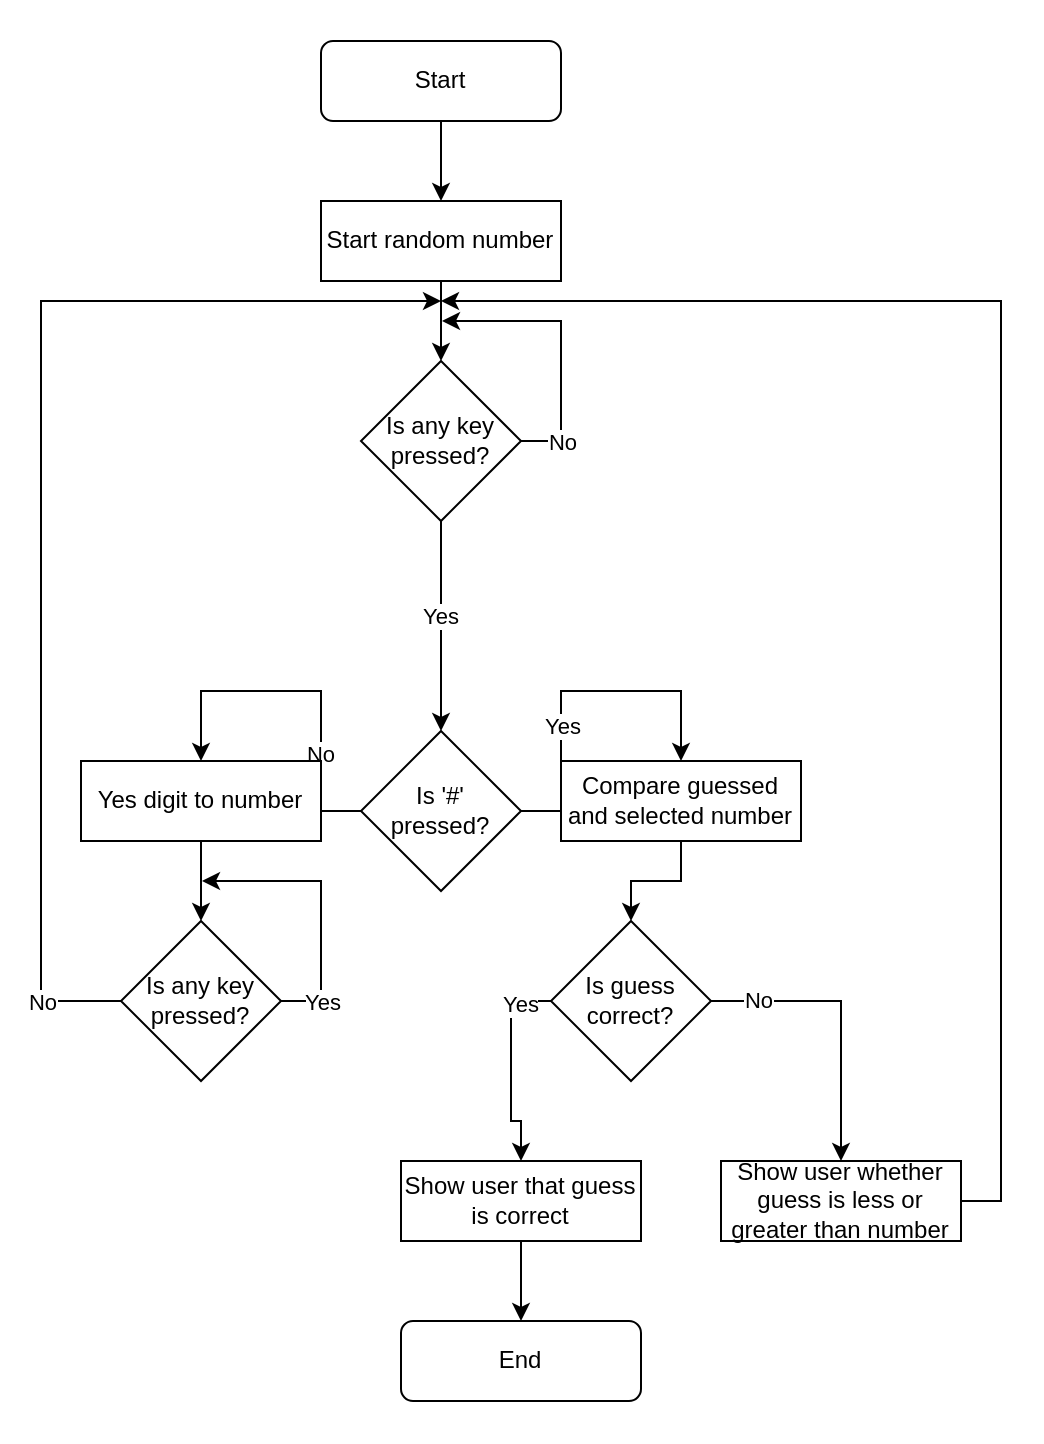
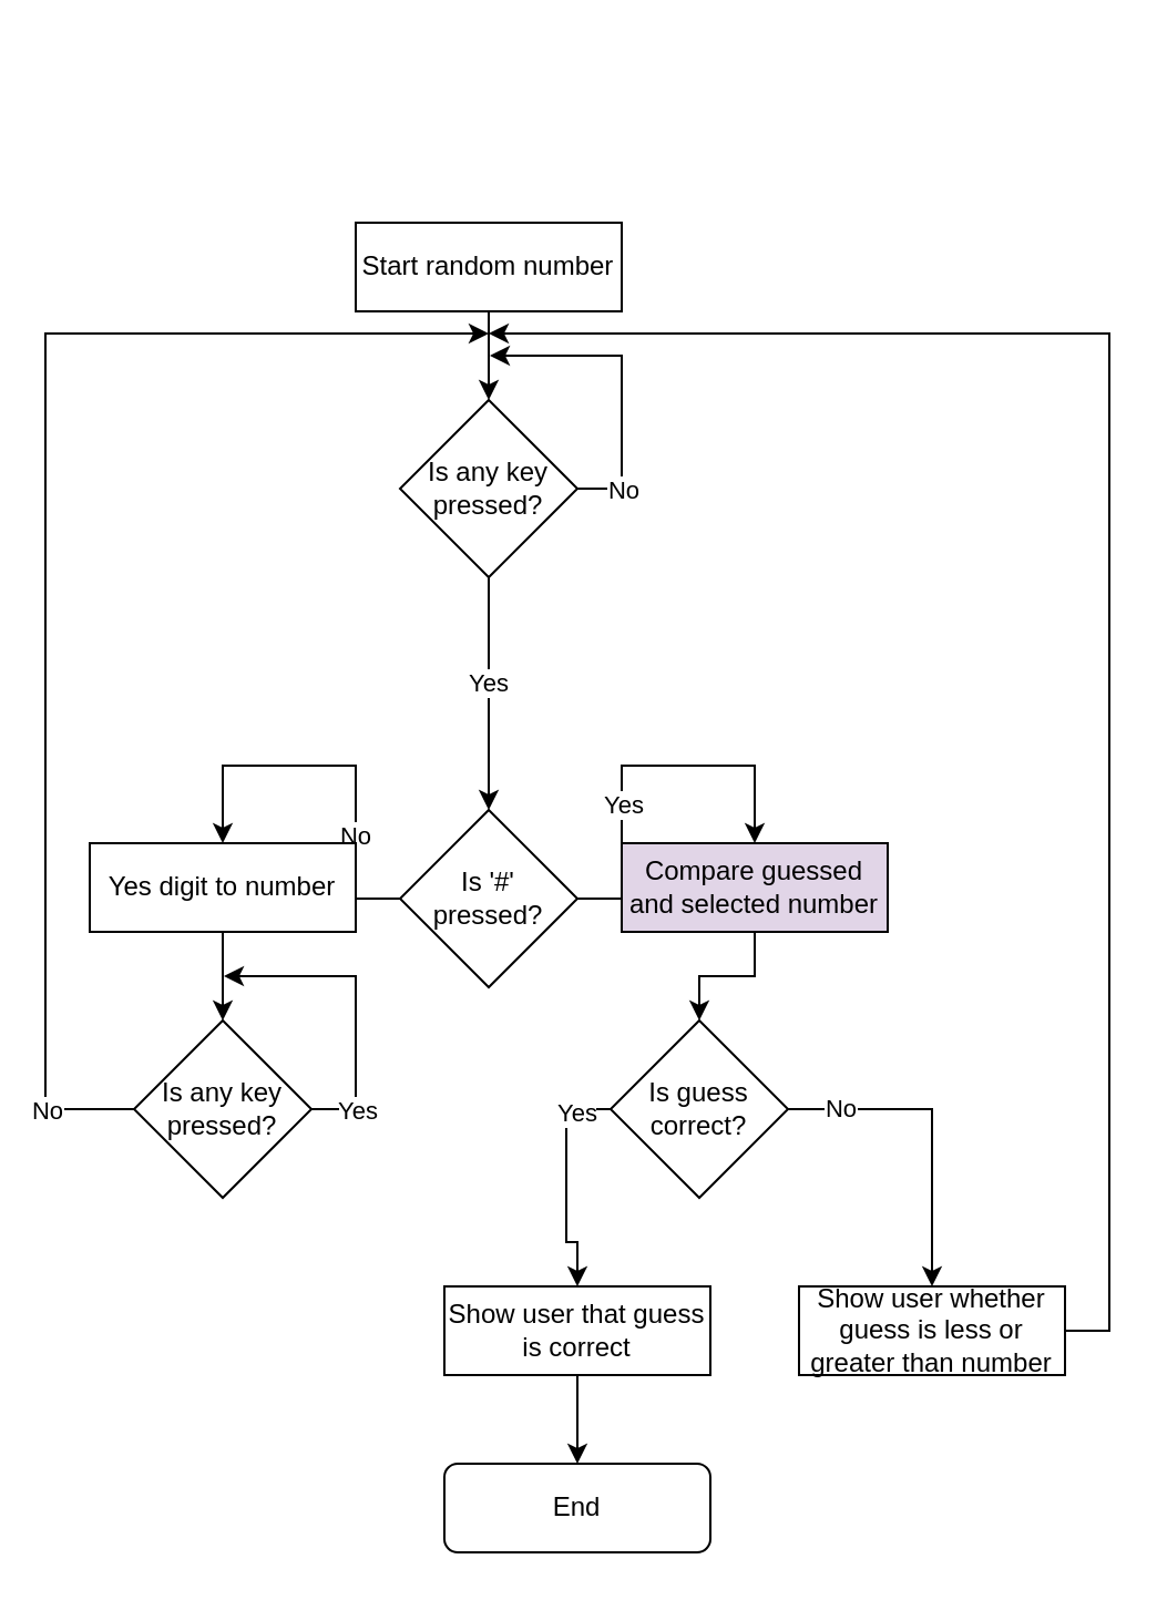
  <mxCell id="0" />
  <mxCell id="1" parent="0" />
- <mxCell id="2" style="edgeStyle=orthogonalEdgeStyle;rounded=0;orthogonalLoop=1;jettySize=auto;html=1;exitX=0.5;exitY=1;exitDx=0;exitDy=0;entryX=0.5;entryY=0;entryDx=0;entryDy=0;" edge="1" parent="1" source="3" target="5"><mxGeometry relative="1" as="geometry" /></mxCell>
- <mxCell id="3" value="Start" style="rounded=1;whiteSpace=wrap;html=1;" vertex="1" parent="1"><mxGeometry x="160" y="20" width="120" height="40" as="geometry" /></mxCell>
  <mxCell id="4" style="edgeStyle=orthogonalEdgeStyle;rounded=0;orthogonalLoop=1;jettySize=auto;html=1;exitX=0.5;exitY=1;exitDx=0;exitDy=0;entryX=0.5;entryY=0;entryDx=0;entryDy=0;" edge="1" parent="1" source="5" target="10"><mxGeometry relative="1" as="geometry" /></mxCell>
  <mxCell id="5" value="Start random number" style="rounded=0;whiteSpace=wrap;html=1;" vertex="1" parent="1"><mxGeometry x="160" y="100" width="120" height="40" as="geometry" /></mxCell>
  <mxCell id="6" style="edgeStyle=orthogonalEdgeStyle;rounded=0;orthogonalLoop=1;jettySize=auto;html=1;exitX=1;exitY=0.5;exitDx=0;exitDy=0;" edge="1" parent="1" source="10"><mxGeometry relative="1" as="geometry"><mxPoint x="220" y="160" as="targetPoint" /></mxGeometry></mxCell>
  <mxCell id="7" value="No" style="edgeLabel;html=1;align=center;verticalAlign=middle;resizable=0;points=[];" vertex="1" connectable="0" parent="6"><mxGeometry x="-0.711" relative="1" as="geometry"><mxPoint as="offset" /></mxGeometry></mxCell>
  <mxCell id="8" style="edgeStyle=orthogonalEdgeStyle;rounded=0;orthogonalLoop=1;jettySize=auto;html=1;exitX=0.5;exitY=1;exitDx=0;exitDy=0;entryX=0.5;entryY=0;entryDx=0;entryDy=0;" edge="1" parent="1" source="10" target="15"><mxGeometry relative="1" as="geometry" /></mxCell>
  <mxCell id="9" value="Yes" style="edgeLabel;html=1;align=center;verticalAlign=middle;resizable=0;points=[];" vertex="1" connectable="0" parent="8"><mxGeometry x="-0.107" y="-1" relative="1" as="geometry"><mxPoint as="offset" /></mxGeometry></mxCell>
  <mxCell id="10" value="Is any key&lt;div&gt;pressed?&lt;/div&gt;" style="rhombus;whiteSpace=wrap;html=1;" vertex="1" parent="1"><mxGeometry x="180" y="180" width="80" height="80" as="geometry" /></mxCell>
  <mxCell id="11" style="edgeStyle=orthogonalEdgeStyle;rounded=0;orthogonalLoop=1;jettySize=auto;html=1;exitX=1;exitY=0.5;exitDx=0;exitDy=0;entryX=0.5;entryY=0;entryDx=0;entryDy=0;" edge="1" parent="1" source="15" target="17"><mxGeometry relative="1" as="geometry" /></mxCell>
  <mxCell id="12" value="Yes" style="edgeLabel;html=1;align=center;verticalAlign=middle;resizable=0;points=[];" vertex="1" connectable="0" parent="11"><mxGeometry x="-0.277" relative="1" as="geometry"><mxPoint as="offset" /></mxGeometry></mxCell>
  <mxCell id="13" style="edgeStyle=orthogonalEdgeStyle;rounded=0;orthogonalLoop=1;jettySize=auto;html=1;exitX=0;exitY=0.5;exitDx=0;exitDy=0;entryX=0.5;entryY=0;entryDx=0;entryDy=0;" edge="1" parent="1" source="15" target="28"><mxGeometry relative="1" as="geometry" /></mxCell>
  <mxCell id="14" value="No" style="edgeLabel;html=1;align=center;verticalAlign=middle;resizable=0;points=[];" vertex="1" connectable="0" parent="13"><mxGeometry x="-0.437" y="1" relative="1" as="geometry"><mxPoint as="offset" /></mxGeometry></mxCell>
  <mxCell id="15" value="Is '#'&lt;br&gt;pressed?" style="rhombus;whiteSpace=wrap;html=1;" vertex="1" parent="1"><mxGeometry x="180" y="365" width="80" height="80" as="geometry" /></mxCell>
  <mxCell id="16" style="edgeStyle=orthogonalEdgeStyle;rounded=0;orthogonalLoop=1;jettySize=auto;html=1;exitX=0.5;exitY=1;exitDx=0;exitDy=0;entryX=0.5;entryY=0;entryDx=0;entryDy=0;" edge="1" parent="1" source="17" target="22"><mxGeometry relative="1" as="geometry" /></mxCell>
- <mxCell id="17" value="Compare guessed and selected number" style="rounded=0;whiteSpace=wrap;html=1;" vertex="1" parent="1"><mxGeometry x="280" y="380" width="120" height="40" as="geometry" /></mxCell>
+ <mxCell id="17" value="Compare guessed and selected number" style="rounded=0;whiteSpace=wrap;html=1;fillColor=#e1d5e7;" vertex="1" parent="1"><mxGeometry x="280" y="380" width="120" height="40" as="geometry" /></mxCell>
  <mxCell id="18" style="edgeStyle=orthogonalEdgeStyle;rounded=0;orthogonalLoop=1;jettySize=auto;html=1;exitX=0;exitY=0.5;exitDx=0;exitDy=0;entryX=0.5;entryY=0;entryDx=0;entryDy=0;" edge="1" parent="1" source="22" target="24"><mxGeometry relative="1" as="geometry" /></mxCell>
  <mxCell id="19" value="Yes" style="edgeLabel;html=1;align=center;verticalAlign=middle;resizable=0;points=[];" vertex="1" connectable="0" parent="18"><mxGeometry x="-0.688" y="1" relative="1" as="geometry"><mxPoint as="offset" /></mxGeometry></mxCell>
  <mxCell id="20" style="edgeStyle=orthogonalEdgeStyle;rounded=0;orthogonalLoop=1;jettySize=auto;html=1;exitX=1;exitY=0.5;exitDx=0;exitDy=0;entryX=0.5;entryY=0;entryDx=0;entryDy=0;" edge="1" parent="1" source="22" target="26"><mxGeometry relative="1" as="geometry" /></mxCell>
  <mxCell id="21" value="No" style="edgeLabel;html=1;align=center;verticalAlign=middle;resizable=0;points=[];" vertex="1" connectable="0" parent="20"><mxGeometry x="-0.685" y="1" relative="1" as="geometry"><mxPoint as="offset" /></mxGeometry></mxCell>
  <mxCell id="22" value="Is guess&lt;br&gt;correct?" style="rhombus;whiteSpace=wrap;html=1;" vertex="1" parent="1"><mxGeometry x="275" y="460" width="80" height="80" as="geometry" /></mxCell>
  <mxCell id="23" style="edgeStyle=orthogonalEdgeStyle;rounded=0;orthogonalLoop=1;jettySize=auto;html=1;exitX=0.5;exitY=1;exitDx=0;exitDy=0;entryX=0.5;entryY=0;entryDx=0;entryDy=0;" edge="1" parent="1" source="24" target="34"><mxGeometry relative="1" as="geometry" /></mxCell>
  <mxCell id="24" value="Show user that guess is correct" style="rounded=0;whiteSpace=wrap;html=1;" vertex="1" parent="1"><mxGeometry x="200" y="580" width="120" height="40" as="geometry" /></mxCell>
  <mxCell id="25" style="edgeStyle=orthogonalEdgeStyle;rounded=0;orthogonalLoop=1;jettySize=auto;html=1;exitX=1;exitY=0.5;exitDx=0;exitDy=0;" edge="1" parent="1" source="26"><mxGeometry relative="1" as="geometry"><mxPoint x="220" y="150" as="targetPoint" /><Array as="points"><mxPoint x="500" y="600" /><mxPoint x="500" y="150" /></Array></mxGeometry></mxCell>
  <mxCell id="26" value="Show user whether guess is less or greater than number" style="rounded=0;whiteSpace=wrap;html=1;" vertex="1" parent="1"><mxGeometry x="360" y="580" width="120" height="40" as="geometry" /></mxCell>
  <mxCell id="27" style="edgeStyle=orthogonalEdgeStyle;rounded=0;orthogonalLoop=1;jettySize=auto;html=1;exitX=0.5;exitY=1;exitDx=0;exitDy=0;entryX=0.5;entryY=0;entryDx=0;entryDy=0;" edge="1" parent="1" source="28" target="33"><mxGeometry relative="1" as="geometry" /></mxCell>
  <mxCell id="28" value="Yes digit to number" style="rounded=0;whiteSpace=wrap;html=1;" vertex="1" parent="1"><mxGeometry x="40" y="380" width="120" height="40" as="geometry" /></mxCell>
  <mxCell id="29" style="edgeStyle=orthogonalEdgeStyle;rounded=0;orthogonalLoop=1;jettySize=auto;html=1;exitX=1;exitY=0.5;exitDx=0;exitDy=0;" edge="1" parent="1" source="33"><mxGeometry relative="1" as="geometry"><mxPoint x="100" y="440" as="targetPoint" /></mxGeometry></mxCell>
  <mxCell id="30" value="Yes" style="edgeLabel;html=1;align=center;verticalAlign=middle;resizable=0;points=[];" vertex="1" connectable="0" parent="29"><mxGeometry x="-0.717" relative="1" as="geometry"><mxPoint as="offset" /></mxGeometry></mxCell>
  <mxCell id="31" style="edgeStyle=orthogonalEdgeStyle;rounded=0;orthogonalLoop=1;jettySize=auto;html=1;exitX=0;exitY=0.5;exitDx=0;exitDy=0;" edge="1" parent="1" source="33"><mxGeometry relative="1" as="geometry"><mxPoint x="220" y="150" as="targetPoint" /><Array as="points"><mxPoint x="20" y="500" /><mxPoint x="20" y="150" /></Array></mxGeometry></mxCell>
  <mxCell id="32" value="No" style="edgeLabel;html=1;align=center;verticalAlign=middle;resizable=0;points=[];" vertex="1" connectable="0" parent="31"><mxGeometry x="-0.864" relative="1" as="geometry"><mxPoint as="offset" /></mxGeometry></mxCell>
  <mxCell id="33" value="Is any key&lt;div&gt;pressed?&lt;/div&gt;" style="rhombus;whiteSpace=wrap;html=1;" vertex="1" parent="1"><mxGeometry x="60" y="460" width="80" height="80" as="geometry" /></mxCell>
  <mxCell id="34" value="End" style="rounded=1;whiteSpace=wrap;html=1;" vertex="1" parent="1"><mxGeometry x="200" y="660" width="120" height="40" as="geometry" /></mxCell>
